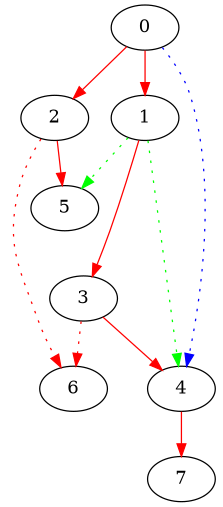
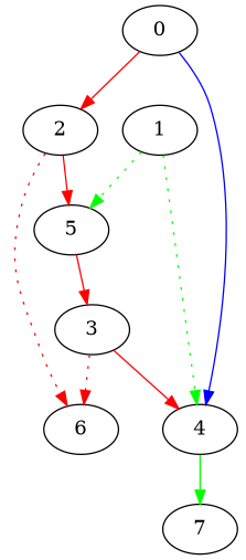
  digraph {
    edge [color=red]
    0
    2
    1
    4
    5
    6
    3
    7
    0 -> 2
-   0 -> 1
-   0 -> 4 [color=blue style=dotted]
+   0 -> 4 [color=blue style=solid]
    2 -> 5
    2 -> 6 [style=dotted]
    1 -> 4 [color=green style=dotted]
    1 -> 5 [color=green style=dotted]
-   1 -> 3
-   4 -> 7
+   5 -> 3
+   4 -> 7 [color=green]
    3 -> 4
    3 -> 6 [style=dotted]
  }
